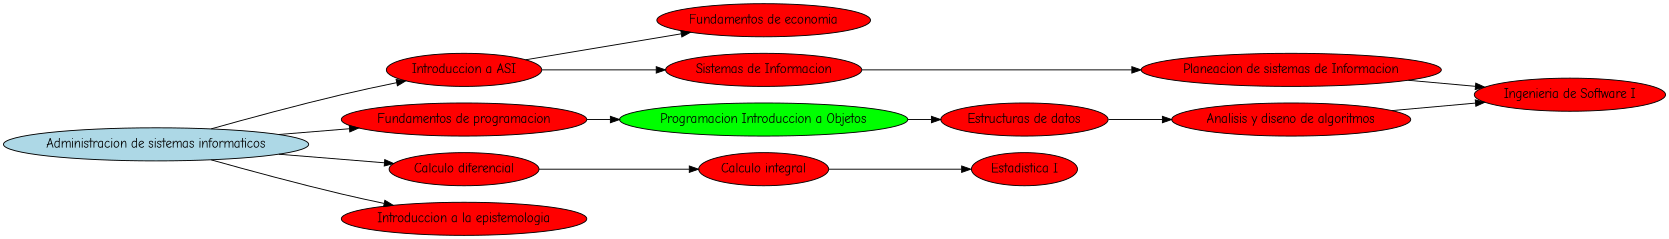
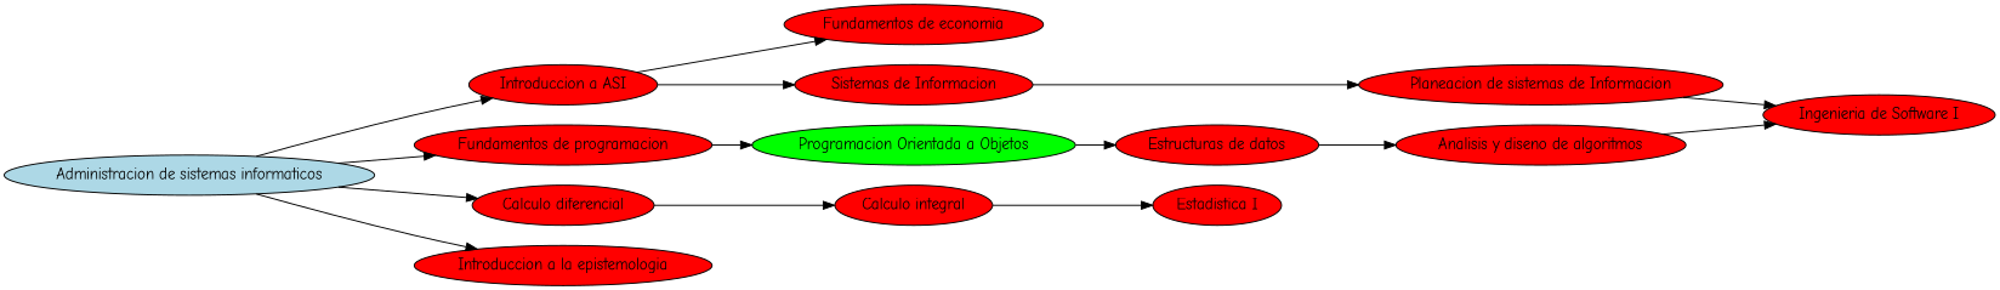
  digraph {
    rankdir=LR
    fontname="Comic Neue"
    node [fillcolor=red style=filled fontname="Comic Neue"]
    edge [fontname="Comic Neue"]
-   n1 [fillcolor=green label="Programacion Introduccion a Objetos"]
+   n1 [fillcolor=green label="Programacion Orientada a Objetos"]
    n2 [label="Estructuras de datos"]
    n3 [category="Programa Curricular" fillcolor=lightblue label="Administracion de sistemas informaticos"]
    n4 [category="Fundamentales Obligatorias" label="Introduccion a ASI"]
    n5 [label="Fundamentos de programacion"]
    n6 [label="Calculo diferencial"]
    n7 [label="Introduccion a la epistemologia"]
    n8 [label="Fundamentos de economia"]
    n9 [label="Sistemas de Informacion"]
    n10 [label="Planeacion de sistemas de Informacion"]
    n11 [label="Ingenieria de Software I"]
    n12 [label="Analisis y diseno de algoritmos"]
    n13 [label="Calculo integral"]
    n14 [label="Estadistica I"]
    n1 -> n2
    n2 -> n12
    n3 -> n4
    n3 -> n5
    n3 -> n6
    n3 -> n7
    n4 -> n8
    n4 -> n9
    n5 -> n1
    n6 -> n13
    n9 -> n10
    n10 -> n11
    n12 -> n11
    n13 -> n14
  }
